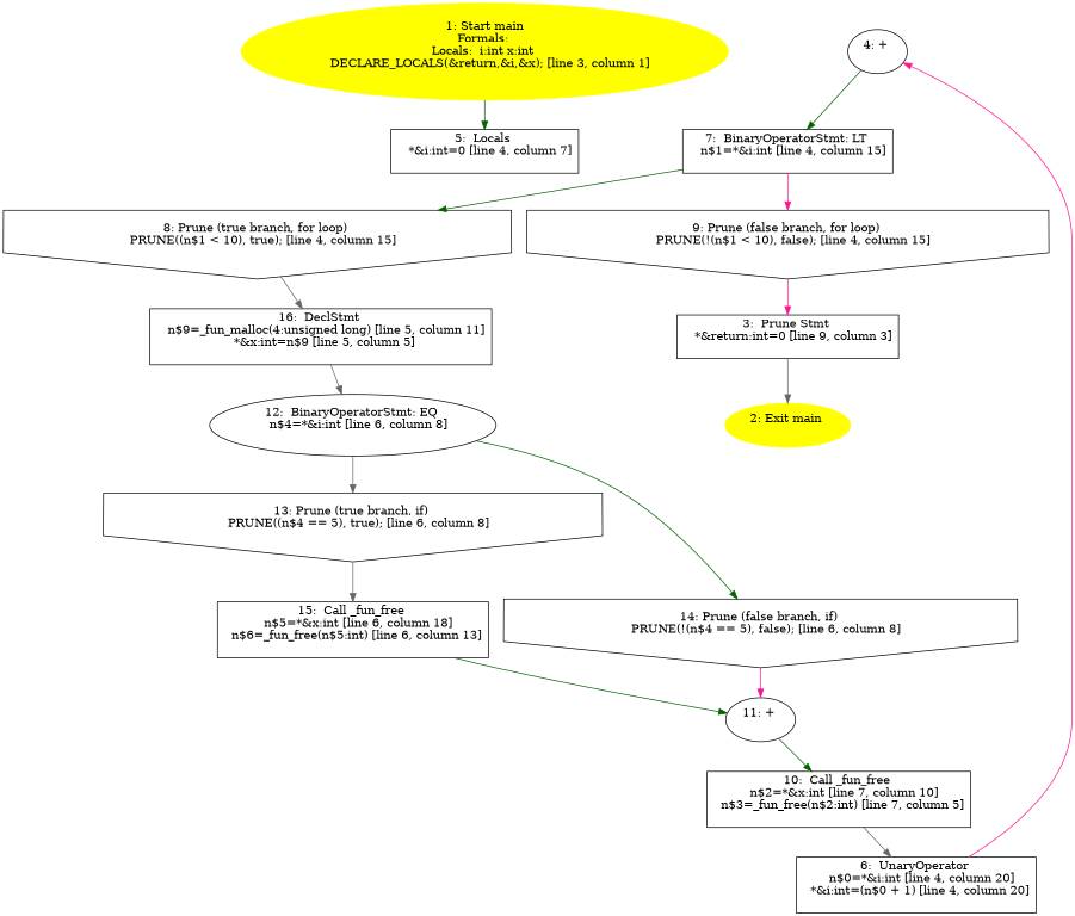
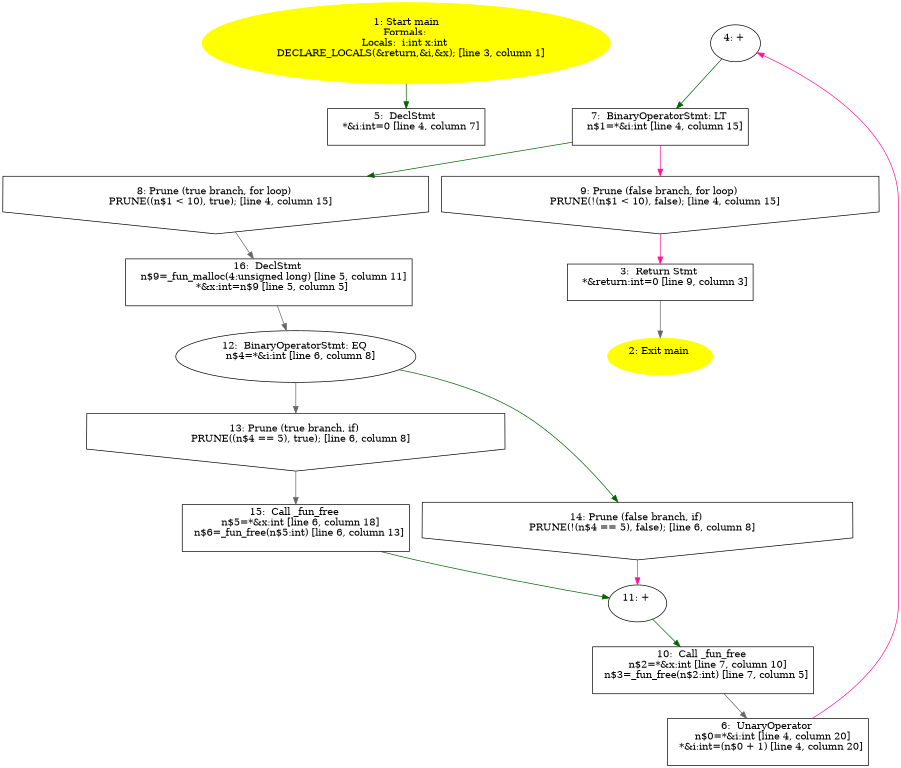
  digraph {
    node [shape=box]
    edge [color=darkgreen]
    n1 [color=yellow label="1: Start main\nFormals: \nLocals:  i:int x:int \n   DECLARE_LOCALS(&return,&i,&x); [line 3, column 1]\n " style=filled shape=""]
-   n2 [label="5:  Locals \n   *&i:int=0 [line 4, column 7]\n "]
+   n2 [label="5:  DeclStmt \n   *&i:int=0 [line 4, column 7]\n "]
    n3 [label="4: + \n  " shape=""]
    n4 [label="7:  BinaryOperatorStmt: LT \n   n$1=*&i:int [line 4, column 15]\n "]
    n5 [color=yellow label="2: Exit main \n  " style=filled shape=""]
-   n6 [label="3:  Prune Stmt \n   *&return:int=0 [line 9, column 3]\n "]
+   n6 [label="3:  Return Stmt \n   *&return:int=0 [line 9, column 3]\n "]
    n7 [label="8: Prune (true branch, for loop) \n   PRUNE((n$1 < 10), true); [line 4, column 15]\n " shape=invhouse]
    n8 [label="9: Prune (false branch, for loop) \n   PRUNE(!(n$1 < 10), false); [line 4, column 15]\n " shape=invhouse]
    n9 [label="16:  DeclStmt \n   n$9=_fun_malloc(4:unsigned long) [line 5, column 11]\n  *&x:int=n$9 [line 5, column 5]\n "]
    n10 [label="6:  UnaryOperator \n   n$0=*&i:int [line 4, column 20]\n  *&i:int=(n$0 + 1) [line 4, column 20]\n "]
    n11 [label="12:  BinaryOperatorStmt: EQ \n   n$4=*&i:int [line 6, column 8]\n " shape=ellipse]
    n12 [label="13: Prune (true branch, if) \n   PRUNE((n$4 == 5), true); [line 6, column 8]\n " shape=invhouse]
    n13 [label="14: Prune (false branch, if) \n   PRUNE(!(n$4 == 5), false); [line 6, column 8]\n " shape=invhouse]
    n14 [label="10:  Call _fun_free \n   n$2=*&x:int [line 7, column 10]\n  n$3=_fun_free(n$2:int) [line 7, column 5]\n "]
    n15 [label="11: + \n  " shape=""]
    n16 [label="15:  Call _fun_free \n   n$5=*&x:int [line 6, column 18]\n  n$6=_fun_free(n$5:int) [line 6, column 13]\n "]
    n1 -> n2
    n3 -> n4
    n4 -> n7
    n4 -> n8 [color=deeppink]
    n6 -> n5 [color=gray40]
    n7 -> n9 [color=gray40]
    n8 -> n6 [color=deeppink]
    n9 -> n11 [color=gray40]
    n10 -> n3 [color=deeppink]
    n11 -> n12 [color=gray40]
    n11 -> n13
    n12 -> n16 [color=gray40]
    n13 -> n15 [color=deeppink]
    n14 -> n10 [color=gray40]
    n15 -> n14
    n16 -> n15
  }
